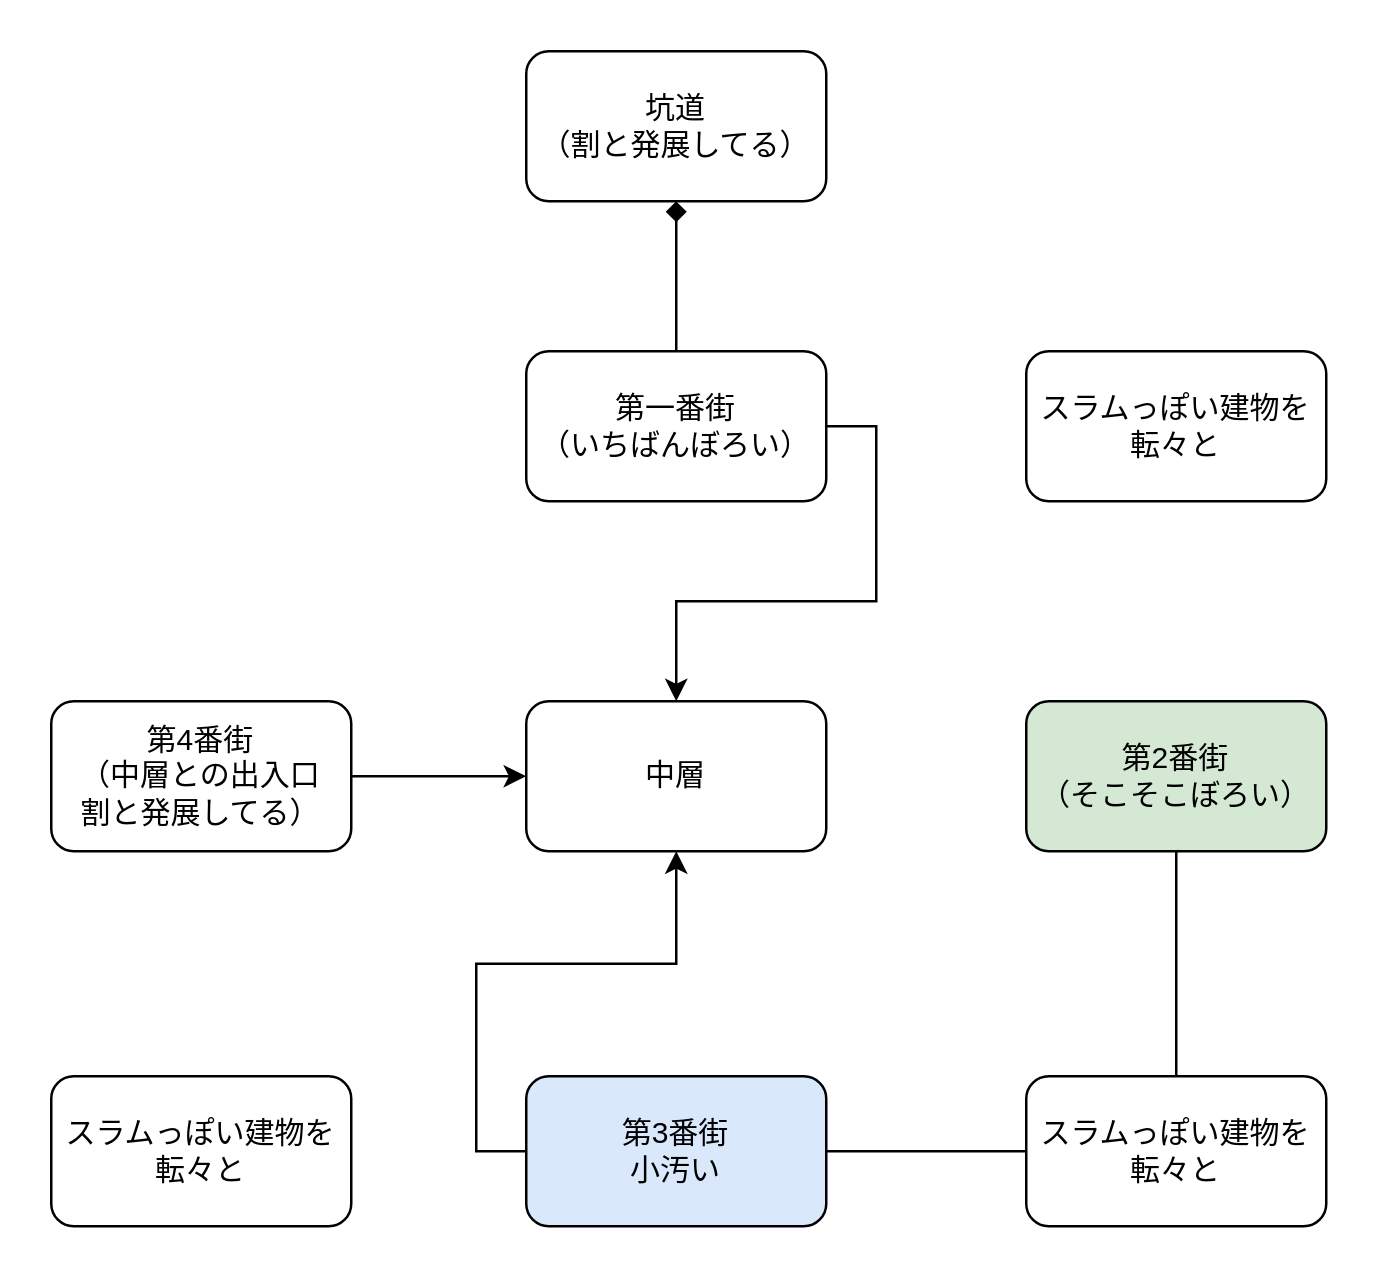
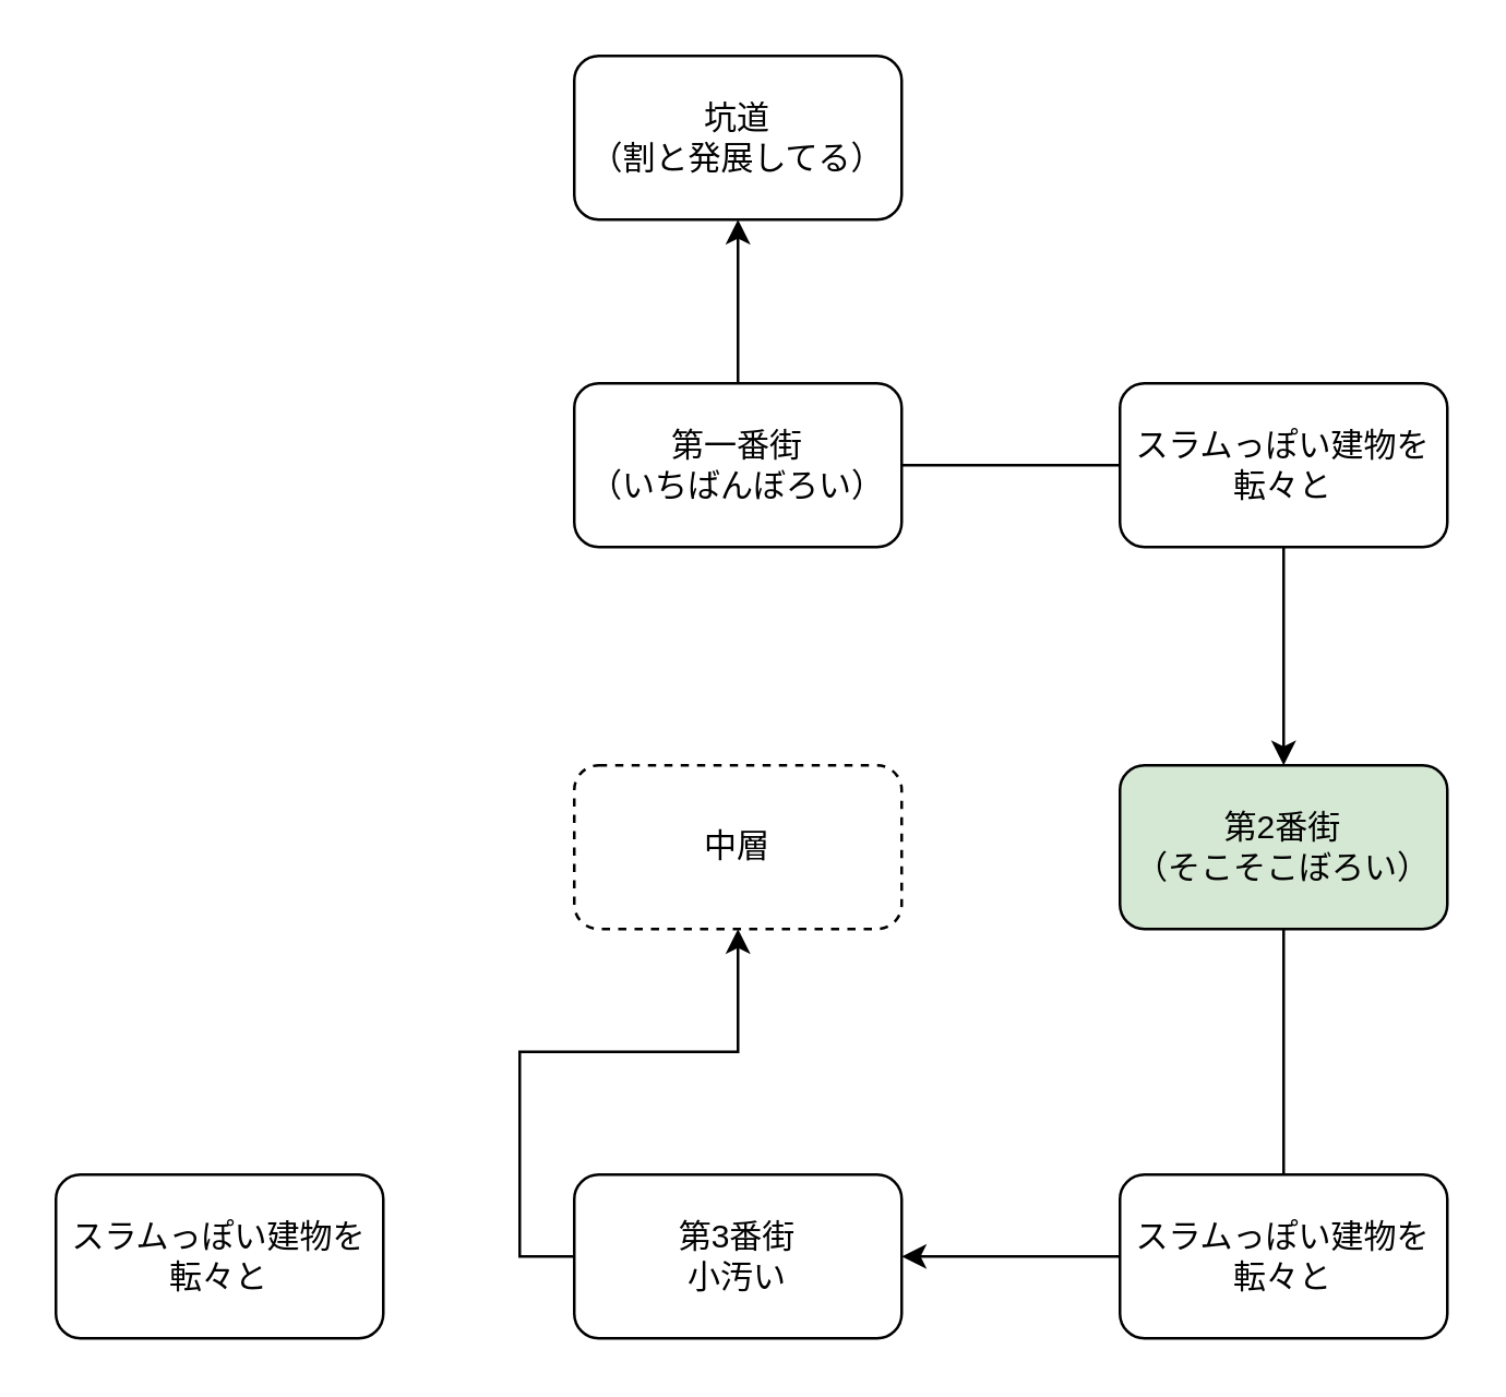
  <mxCell id="0" />
  <mxCell id="1" parent="0" />
- <mxCell id="2" style="edgeStyle=orthogonalEdgeStyle;rounded=0;orthogonalLoop=1;jettySize=auto;html=1;exitX=1;exitY=0.5;exitDx=0;exitDy=0;" edge="1" parent="1" source="4" target="11"><mxGeometry relative="1" as="geometry"><mxPoint x="470" y="180.034" as="targetPoint" /></mxGeometry></mxCell>
- <mxCell id="3" style="edgeStyle=orthogonalEdgeStyle;rounded=0;orthogonalLoop=1;jettySize=auto;html=1;exitX=0.5;exitY=0;exitDx=0;exitDy=0;entryX=0.5;entryY=1;entryDx=0;entryDy=0;endArrow=diamond;" edge="1" parent="1" source="4" target="15"><mxGeometry relative="1" as="geometry" /></mxCell>
+ <mxCell id="2" style="edgeStyle=orthogonalEdgeStyle;rounded=0;orthogonalLoop=1;jettySize=auto;html=1;exitX=1;exitY=0.5;exitDx=0;exitDy=0;" edge="1" parent="1" source="4" target="6"><mxGeometry relative="1" as="geometry"><mxPoint x="470" y="180.034" as="targetPoint" /></mxGeometry></mxCell>
+ <mxCell id="3" style="edgeStyle=orthogonalEdgeStyle;rounded=0;orthogonalLoop=1;jettySize=auto;html=1;exitX=0.5;exitY=0;exitDx=0;exitDy=0;entryX=0.5;entryY=1;entryDx=0;entryDy=0;" edge="1" parent="1" source="4" target="15"><mxGeometry relative="1" as="geometry" /></mxCell>
  <mxCell id="4" value="第一番街&lt;br&gt;（いちばんぼろい）" style="rounded=1;whiteSpace=wrap;html=1;" vertex="1" parent="1"><mxGeometry x="210" y="140" width="120" height="60" as="geometry" /></mxCell>
- <mxCell id="5" style="edgeStyle=orthogonalEdgeStyle;rounded=0;orthogonalLoop=1;jettySize=auto;html=1;entryX=1;entryY=0.5;entryDx=0;entryDy=0;endArrow=none;" edge="1" parent="1" source="6" target="8"><mxGeometry relative="1" as="geometry"><mxPoint x="470" y="470" as="targetPoint" /><Array as="points"><mxPoint x="470" y="460" /></Array></mxGeometry></mxCell>
+ <mxCell id="5" style="edgeStyle=orthogonalEdgeStyle;rounded=0;orthogonalLoop=1;jettySize=auto;html=1;entryX=1;entryY=0.5;entryDx=0;entryDy=0;" edge="1" parent="1" source="6" target="8"><mxGeometry relative="1" as="geometry"><mxPoint x="470" y="470" as="targetPoint" /><Array as="points"><mxPoint x="470" y="460" /></Array></mxGeometry></mxCell>
  <mxCell id="6" value="第2番街&lt;br&gt;（そこそこぼろい）" style="rounded=1;whiteSpace=wrap;html=1;fillColor=#d5e8d4;" vertex="1" parent="1"><mxGeometry x="410" y="280" width="120" height="60" as="geometry" /></mxCell>
  <mxCell id="7" style="edgeStyle=orthogonalEdgeStyle;rounded=0;orthogonalLoop=1;jettySize=auto;html=1;exitX=0;exitY=0.5;exitDx=0;exitDy=0;" edge="1" parent="1" source="8" target="11"><mxGeometry relative="1" as="geometry" /></mxCell>
- <mxCell id="8" value="第3番街&lt;br&gt;小汚い" style="rounded=1;whiteSpace=wrap;html=1;fillColor=#dae8fc;" vertex="1" parent="1"><mxGeometry x="210" y="430" width="120" height="60" as="geometry" /></mxCell>
- <mxCell id="9" style="edgeStyle=orthogonalEdgeStyle;rounded=0;orthogonalLoop=1;jettySize=auto;html=1;" edge="1" parent="1" source="10" target="11"><mxGeometry relative="1" as="geometry" /></mxCell>
- <mxCell id="10" value="第4番街&lt;br&gt;（中層との出入口&lt;br&gt;割と発展してる）" style="rounded=1;whiteSpace=wrap;html=1;" vertex="1" parent="1"><mxGeometry x="20" y="280" width="120" height="60" as="geometry" /></mxCell>
- <mxCell id="11" value="中層" style="rounded=1;whiteSpace=wrap;html=1;" vertex="1" parent="1"><mxGeometry x="210" y="280" width="120" height="60" as="geometry" /></mxCell>
+ <mxCell id="8" value="第3番街&lt;br&gt;小汚い" style="rounded=1;whiteSpace=wrap;html=1;" vertex="1" parent="1"><mxGeometry x="210" y="430" width="120" height="60" as="geometry" /></mxCell>
+ <mxCell id="11" value="中層" style="rounded=1;whiteSpace=wrap;html=1;dashed=1;" vertex="1" parent="1"><mxGeometry x="210" y="280" width="120" height="60" as="geometry" /></mxCell>
  <mxCell id="12" value="スラムっぽい建物を転々と" style="rounded=1;whiteSpace=wrap;html=1;" vertex="1" parent="1"><mxGeometry x="410" y="140" width="120" height="60" as="geometry" /></mxCell>
  <mxCell id="13" value="スラムっぽい建物を転々と" style="rounded=1;whiteSpace=wrap;html=1;" vertex="1" parent="1"><mxGeometry x="410" y="430" width="120" height="60" as="geometry" /></mxCell>
  <mxCell id="14" value="スラムっぽい建物を転々と" style="rounded=1;whiteSpace=wrap;html=1;" vertex="1" parent="1"><mxGeometry x="20" y="430" width="120" height="60" as="geometry" /></mxCell>
  <mxCell id="15" value="坑道&lt;br&gt;（割と発展してる）" style="rounded=1;whiteSpace=wrap;html=1;" vertex="1" parent="1"><mxGeometry x="210" y="20" width="120" height="60" as="geometry" /></mxCell>
